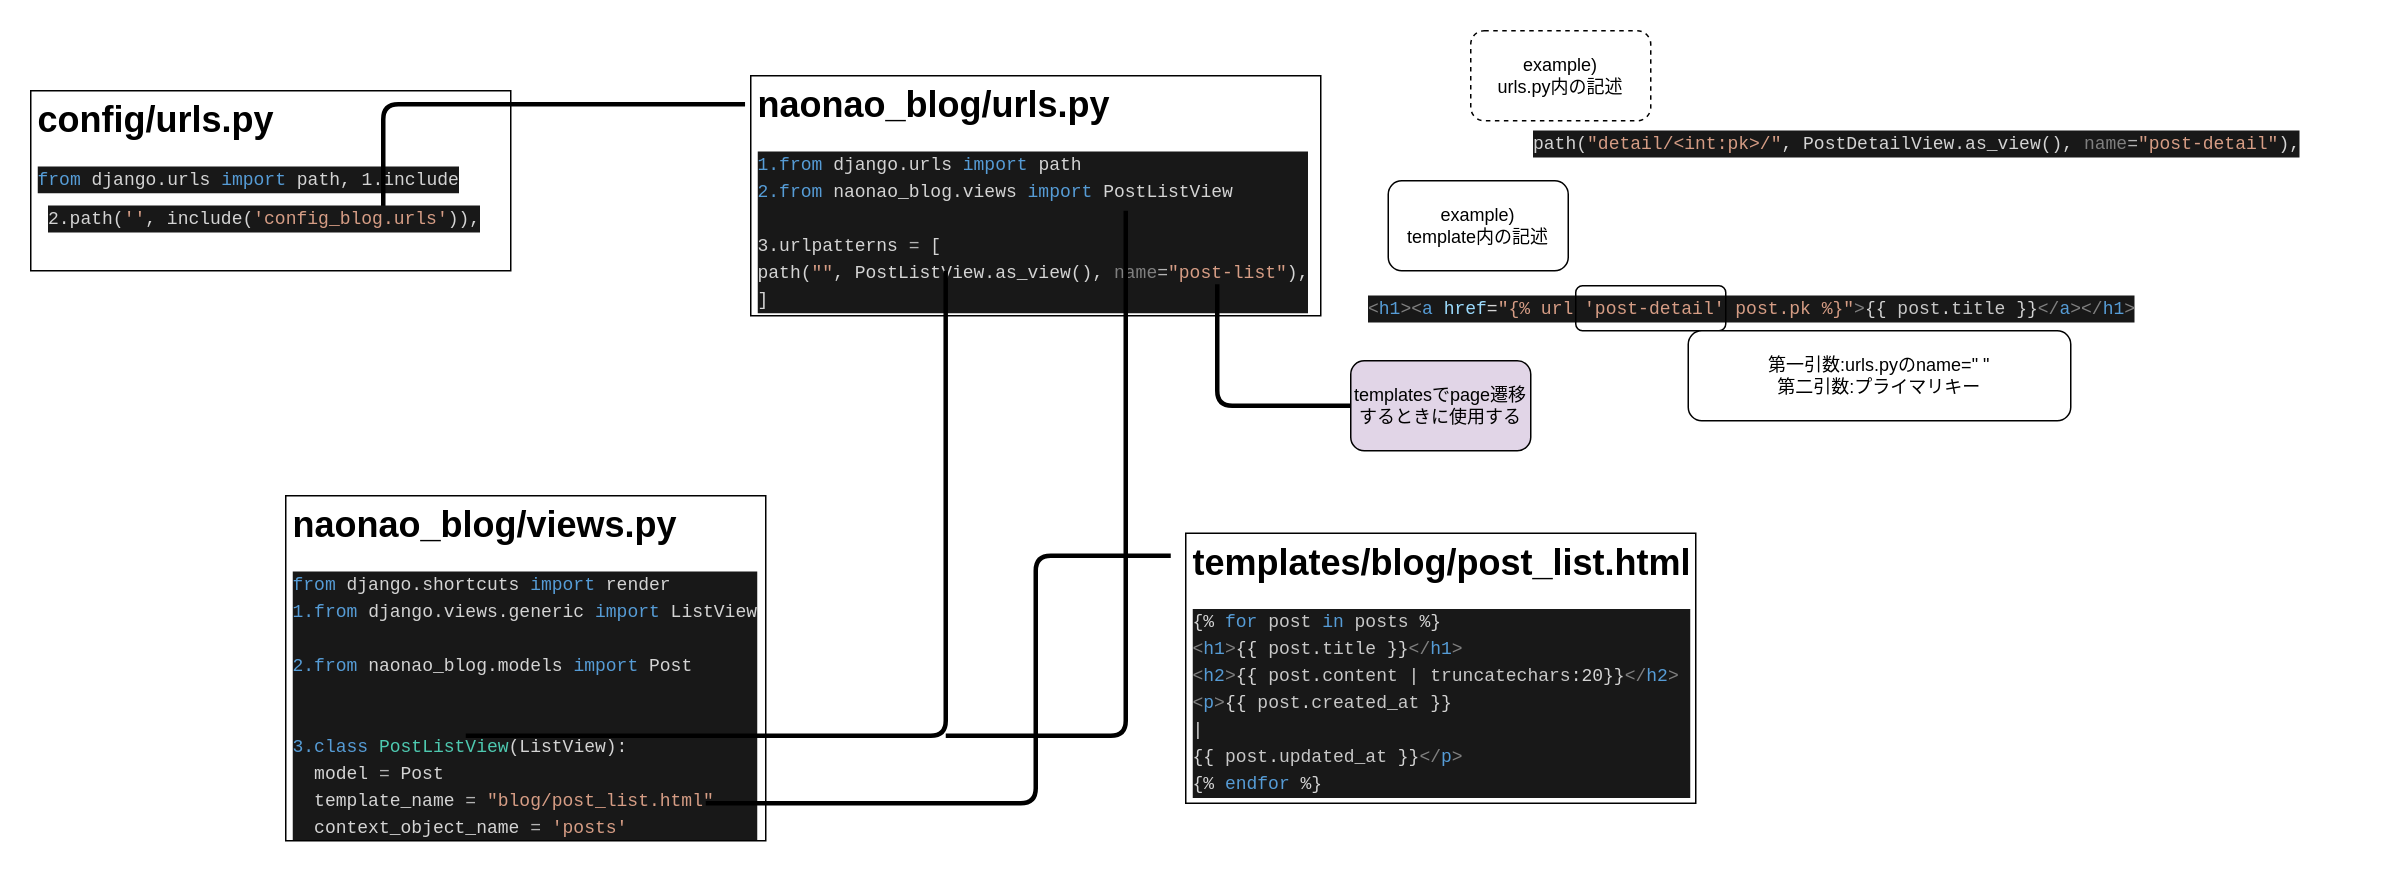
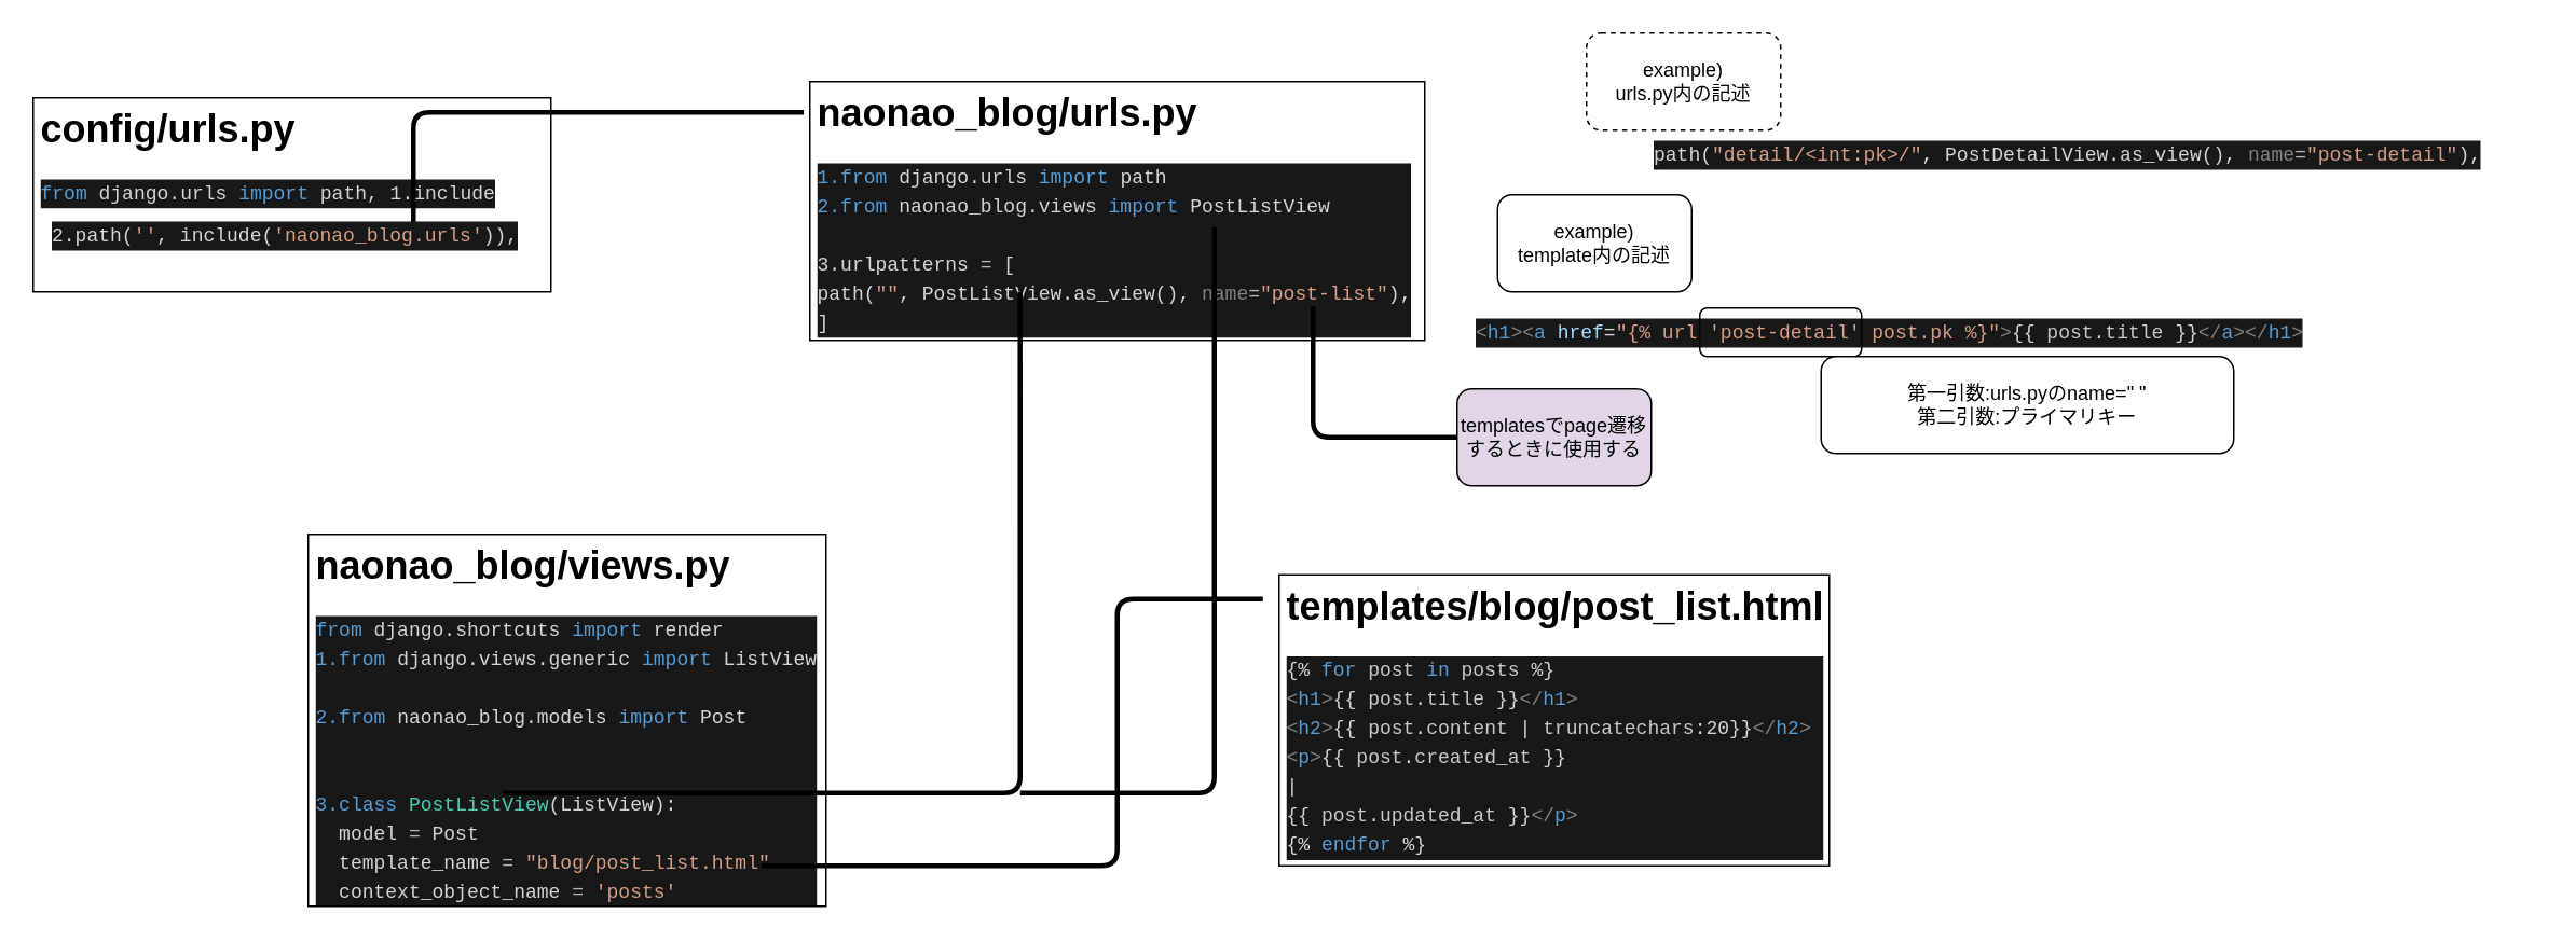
  <mxCell id="0" />
  <mxCell id="1" parent="0" />
  <mxCell id="2" value="&lt;h1&gt;naonao_blog/views.py&lt;/h1&gt;&lt;div style=&quot;background-color: rgb(24 , 24 , 24) ; font-family: &amp;#34;menlo&amp;#34; , &amp;#34;monaco&amp;#34; , &amp;#34;courier new&amp;#34; , monospace ; line-height: 18px ; color: rgb(212 , 212 , 212)&quot;&gt;&lt;div&gt;&lt;span style=&quot;color: #569cd6&quot;&gt;from&lt;/span&gt; django.shortcuts &lt;span style=&quot;color: #569cd6&quot;&gt;import&lt;/span&gt; render&lt;/div&gt;&lt;div&gt;&lt;span style=&quot;color: #569cd6&quot;&gt;1.from&lt;/span&gt; django.views.generic &lt;span style=&quot;color: #569cd6&quot;&gt;import&lt;/span&gt; ListView&lt;/div&gt;&lt;br&gt;&lt;div&gt;&lt;span style=&quot;color: #569cd6&quot;&gt;2.from&lt;/span&gt; naonao_blog.models &lt;span style=&quot;color: #569cd6&quot;&gt;import&lt;/span&gt; Post&lt;/div&gt;&lt;br&gt;&lt;br&gt;&lt;div&gt;&lt;span style=&quot;color: #569cd6&quot;&gt;3.class&lt;/span&gt; &lt;span style=&quot;color: #4ec9b0&quot;&gt;PostListView&lt;/span&gt;(ListView):&lt;/div&gt;&lt;div&gt;&amp;nbsp; model &lt;span style=&quot;color: #b4b4b4&quot;&gt;=&lt;/span&gt; Post&lt;/div&gt;&lt;div&gt;&amp;nbsp; template_name &lt;span style=&quot;color: #b4b4b4&quot;&gt;=&lt;/span&gt; &lt;span style=&quot;color: #d69d85&quot;&gt;&quot;blog/post_list.html&quot;&lt;/span&gt;&lt;/div&gt;&lt;div&gt;&amp;nbsp; context_object_name &lt;span style=&quot;color: #b4b4b4&quot;&gt;=&lt;/span&gt; &lt;span style=&quot;color: #d69d85&quot;&gt;'posts'&lt;/span&gt;&lt;/div&gt;&lt;/div&gt;" style="text;html=1;strokeColor=default;fillColor=none;spacing=5;spacingTop=-20;whiteSpace=wrap;overflow=hidden;rounded=0;imageAspect=0;allowArrows=0;connectable=0;movable=0;resizable=0;" parent="1" vertex="1"><mxGeometry x="190" y="330" width="320" height="230" as="geometry" /></mxCell>
  <mxCell id="3" value="&lt;h1&gt;config/urls.py&lt;/h1&gt;&lt;div style=&quot;color: rgb(212 , 212 , 212) ; background-color: rgb(24 , 24 , 24) ; font-family: &amp;#34;menlo&amp;#34; , &amp;#34;monaco&amp;#34; , &amp;#34;courier new&amp;#34; , monospace ; line-height: 18px&quot;&gt;&lt;span style=&quot;color: #569cd6&quot;&gt;from&lt;/span&gt; django.urls &lt;span style=&quot;color: #569cd6&quot;&gt;import&lt;/span&gt; path, 1.include&lt;/div&gt;" style="text;html=1;strokeColor=default;fillColor=none;spacing=5;spacingTop=-20;whiteSpace=wrap;overflow=hidden;rounded=0;" parent="1" vertex="1"><mxGeometry x="20" y="60" width="320" height="120" as="geometry" /></mxCell>
  <mxCell id="4" style="edgeStyle=none;html=1;fontColor=#CC0000;startFill=0;endArrow=none;endFill=0;strokeWidth=3;entryX=-0.01;entryY=0.119;entryDx=0;entryDy=0;entryPerimeter=0;" parent="1" target="6" edge="1"><mxGeometry relative="1" as="geometry"><mxPoint x="420" y="270" as="targetPoint" /><mxPoint x="255" y="140" as="sourcePoint" /><Array as="points"><mxPoint x="255" y="69" /></Array></mxGeometry></mxCell>
- <mxCell id="5" value="&lt;div style=&quot;color: rgb(212 , 212 , 212) ; background-color: rgb(24 , 24 , 24) ; font-family: &amp;#34;menlo&amp;#34; , &amp;#34;monaco&amp;#34; , &amp;#34;courier new&amp;#34; , monospace ; font-weight: normal ; font-size: 12px ; line-height: 18px&quot;&gt;&lt;div&gt;&lt;span style=&quot;color: #d4d4d4&quot;&gt;2.path(&lt;/span&gt;&lt;span style=&quot;color: #d69d85&quot;&gt;''&lt;/span&gt;&lt;span style=&quot;color: #d4d4d4&quot;&gt;, include(&lt;/span&gt;&lt;span style=&quot;color: #d69d85&quot;&gt;'config_blog.urls'&lt;/span&gt;&lt;span style=&quot;color: #d4d4d4&quot;&gt;)),&lt;/span&gt;&lt;/div&gt;&lt;/div&gt;" style="text;whiteSpace=wrap;html=1;rotatable=1;resizable=0;" parent="1" vertex="1"><mxGeometry x="30" y="130" width="300" height="30" as="geometry" /></mxCell>
+ <mxCell id="5" value="&lt;div style=&quot;color: rgb(212 , 212 , 212) ; background-color: rgb(24 , 24 , 24) ; font-family: &amp;#34;menlo&amp;#34; , &amp;#34;monaco&amp;#34; , &amp;#34;courier new&amp;#34; , monospace ; font-weight: normal ; font-size: 12px ; line-height: 18px&quot;&gt;&lt;div&gt;&lt;span style=&quot;color: #d4d4d4&quot;&gt;2.path(&lt;/span&gt;&lt;span style=&quot;color: #d69d85&quot;&gt;''&lt;/span&gt;&lt;span style=&quot;color: #d4d4d4&quot;&gt;, include(&lt;/span&gt;&lt;span style=&quot;color: #d69d85&quot;&gt;'naonao_blog.urls'&lt;/span&gt;&lt;span style=&quot;color: #d4d4d4&quot;&gt;)),&lt;/span&gt;&lt;/div&gt;&lt;/div&gt;" style="text;whiteSpace=wrap;html=1;rotatable=1;resizable=0;" parent="1" vertex="1"><mxGeometry x="30" y="130" width="300" height="30" as="geometry" /></mxCell>
  <mxCell id="6" value="&lt;h1&gt;naonao_blog/urls.py&lt;/h1&gt;&lt;div style=&quot;color: rgb(212 , 212 , 212) ; background-color: rgb(24 , 24 , 24) ; font-family: &amp;#34;menlo&amp;#34; , &amp;#34;monaco&amp;#34; , &amp;#34;courier new&amp;#34; , monospace ; line-height: 18px&quot;&gt;&lt;div style=&quot;font-family: &amp;#34;menlo&amp;#34; , &amp;#34;monaco&amp;#34; , &amp;#34;courier new&amp;#34; , monospace ; line-height: 18px&quot;&gt;&lt;div&gt;&lt;span style=&quot;color: #569cd6&quot;&gt;1.from&lt;/span&gt; django.urls &lt;span style=&quot;color: #569cd6&quot;&gt;import&lt;/span&gt; path&lt;/div&gt;&lt;div&gt;&lt;span style=&quot;color: #569cd6&quot;&gt;2.from&lt;/span&gt; naonao_blog.views &lt;span style=&quot;color: #569cd6&quot;&gt;import&lt;/span&gt; PostListView&lt;/div&gt;&lt;br&gt;&lt;div&gt;3.urlpatterns &lt;span style=&quot;color: #b4b4b4&quot;&gt;=&lt;/span&gt; [&lt;/div&gt;&lt;div&gt;    path(&lt;span style=&quot;color: #d69d85&quot;&gt;&quot;&quot;&lt;/span&gt;, PostListView.as_view(), &lt;span style=&quot;color: #7f7f7f&quot;&gt;name&lt;/span&gt;&lt;span style=&quot;color: #b4b4b4&quot;&gt;=&lt;/span&gt;&lt;span style=&quot;color: #d69d85&quot;&gt;&quot;post-list&quot;&lt;/span&gt;),&lt;/div&gt;&lt;div&gt;]&lt;/div&gt;&lt;/div&gt;&lt;/div&gt;" style="text;html=1;strokeColor=default;fillColor=none;spacing=5;spacingTop=-20;whiteSpace=wrap;overflow=hidden;rounded=0;recursiveResize=0;rotatable=0;resizable=0;cloneable=0;deletable=0;pointerEvents=0;movable=0;editable=0;" parent="1" vertex="1"><mxGeometry x="500" y="50" width="380" height="160" as="geometry" /></mxCell>
  <mxCell id="7" value="&lt;h1&gt;templates/blog/post_list.html&lt;/h1&gt;&lt;div style=&quot;background-color: rgb(24 , 24 , 24) ; font-family: &amp;#34;menlo&amp;#34; , &amp;#34;monaco&amp;#34; , &amp;#34;courier new&amp;#34; , monospace ; line-height: 18px ; color: rgb(212 , 212 , 212)&quot;&gt;&lt;span style=&quot;font-family: &amp;#34;menlo&amp;#34; , &amp;#34;monaco&amp;#34; , &amp;#34;courier new&amp;#34; , monospace&quot;&gt;{% &lt;/span&gt;&lt;span style=&quot;font-family: &amp;#34;menlo&amp;#34; , &amp;#34;monaco&amp;#34; , &amp;#34;courier new&amp;#34; , monospace ; color: rgb(86 , 156 , 214)&quot;&gt;for&lt;/span&gt;&lt;span style=&quot;font-family: &amp;#34;menlo&amp;#34; , &amp;#34;monaco&amp;#34; , &amp;#34;courier new&amp;#34; , monospace&quot;&gt; &lt;/span&gt;&lt;span style=&quot;font-family: &amp;#34;menlo&amp;#34; , &amp;#34;monaco&amp;#34; , &amp;#34;courier new&amp;#34; , monospace ; color: rgb(200 , 200 , 200)&quot;&gt;post&lt;/span&gt;&lt;span style=&quot;font-family: &amp;#34;menlo&amp;#34; , &amp;#34;monaco&amp;#34; , &amp;#34;courier new&amp;#34; , monospace&quot;&gt; &lt;/span&gt;&lt;span style=&quot;font-family: &amp;#34;menlo&amp;#34; , &amp;#34;monaco&amp;#34; , &amp;#34;courier new&amp;#34; , monospace ; color: rgb(86 , 156 , 214)&quot;&gt;in&lt;/span&gt;&lt;span style=&quot;font-family: &amp;#34;menlo&amp;#34; , &amp;#34;monaco&amp;#34; , &amp;#34;courier new&amp;#34; , monospace&quot;&gt; &lt;/span&gt;&lt;span style=&quot;font-family: &amp;#34;menlo&amp;#34; , &amp;#34;monaco&amp;#34; , &amp;#34;courier new&amp;#34; , monospace ; color: rgb(200 , 200 , 200)&quot;&gt;posts&lt;/span&gt;&lt;span style=&quot;font-family: &amp;#34;menlo&amp;#34; , &amp;#34;monaco&amp;#34; , &amp;#34;courier new&amp;#34; , monospace&quot;&gt; %}&lt;/span&gt;&lt;span style=&quot;color: #569cd6&quot;&gt;&lt;br&gt;&lt;/span&gt;&lt;/div&gt;&lt;div style=&quot;color: rgb(212 , 212 , 212) ; background-color: rgb(24 , 24 , 24) ; font-family: &amp;#34;menlo&amp;#34; , &amp;#34;monaco&amp;#34; , &amp;#34;courier new&amp;#34; , monospace ; line-height: 18px&quot;&gt;&lt;div&gt;    &lt;span style=&quot;color: #808080&quot;&gt;&amp;lt;&lt;/span&gt;&lt;span style=&quot;color: #569cd6&quot;&gt;h1&lt;/span&gt;&lt;span style=&quot;color: #808080&quot;&gt;&amp;gt;&lt;/span&gt;{{ &lt;span style=&quot;color: #c8c8c8&quot;&gt;post&lt;/span&gt;.&lt;span style=&quot;color: #c8c8c8&quot;&gt;title&lt;/span&gt; }}&lt;span style=&quot;color: #808080&quot;&gt;&amp;lt;/&lt;/span&gt;&lt;span style=&quot;color: #569cd6&quot;&gt;h1&lt;/span&gt;&lt;span style=&quot;color: #808080&quot;&gt;&amp;gt;&lt;/span&gt;&lt;/div&gt;&lt;div&gt;    &lt;span style=&quot;color: #808080&quot;&gt;&amp;lt;&lt;/span&gt;&lt;span style=&quot;color: #569cd6&quot;&gt;h2&lt;/span&gt;&lt;span style=&quot;color: #808080&quot;&gt;&amp;gt;&lt;/span&gt;{{ &lt;span style=&quot;color: #c8c8c8&quot;&gt;post&lt;/span&gt;.&lt;span style=&quot;color: #c8c8c8&quot;&gt;content&lt;/span&gt; | &lt;span style=&quot;color: #c8c8c8&quot;&gt;truncatechars&lt;/span&gt;:20}}&lt;span style=&quot;color: #808080&quot;&gt;&amp;lt;/&lt;/span&gt;&lt;span style=&quot;color: #569cd6&quot;&gt;h2&lt;/span&gt;&lt;span style=&quot;color: #808080&quot;&gt;&amp;gt;&lt;/span&gt;&lt;/div&gt;&lt;div&gt;    &lt;span style=&quot;color: #808080&quot;&gt;&amp;lt;&lt;/span&gt;&lt;span style=&quot;color: #569cd6&quot;&gt;p&lt;/span&gt;&lt;span style=&quot;color: #808080&quot;&gt;&amp;gt;&lt;/span&gt;{{ &lt;span style=&quot;color: #c8c8c8&quot;&gt;post&lt;/span&gt;.&lt;span style=&quot;color: #c8c8c8&quot;&gt;created_at&lt;/span&gt; }}&lt;/div&gt;&lt;div&gt;        |&lt;/div&gt;&lt;div&gt;        {{ &lt;span style=&quot;color: #c8c8c8&quot;&gt;post&lt;/span&gt;.&lt;span style=&quot;color: #c8c8c8&quot;&gt;updated_at&lt;/span&gt; }}&lt;span style=&quot;color: #808080&quot;&gt;&amp;lt;/&lt;/span&gt;&lt;span style=&quot;color: #569cd6&quot;&gt;p&lt;/span&gt;&lt;span style=&quot;color: #808080&quot;&gt;&amp;gt;&lt;/span&gt;&lt;/div&gt;&lt;div&gt;{% &lt;span style=&quot;color: #569cd6&quot;&gt;endfor&lt;/span&gt; %}&lt;/div&gt;&lt;/div&gt;" style="text;html=1;strokeColor=default;fillColor=none;spacing=5;spacingTop=-20;whiteSpace=wrap;overflow=hidden;rounded=0;" parent="1" vertex="1"><mxGeometry x="790" y="355" width="340" height="180" as="geometry" /></mxCell>
  <mxCell id="8" style="edgeStyle=none;html=1;entryX=0.342;entryY=0.813;entryDx=0;entryDy=0;fontColor=#CC0000;entryPerimeter=0;startFill=0;endFill=0;anchorPointDirection=0;strokeWidth=3;endArrow=none;" parent="1" target="6" edge="1"><mxGeometry relative="1" as="geometry"><mxPoint x="310" y="490" as="sourcePoint" /><Array as="points"><mxPoint x="630" y="490" /></Array></mxGeometry></mxCell>
  <mxCell id="9" style="edgeStyle=none;html=1;fontColor=#CC0000;startFill=0;endFill=0;anchorPointDirection=0;strokeWidth=3;endArrow=none;" parent="1" edge="1"><mxGeometry relative="1" as="geometry"><mxPoint x="630" y="490" as="sourcePoint" /><mxPoint x="750" y="140" as="targetPoint" /><Array as="points"><mxPoint x="750" y="490" /></Array></mxGeometry></mxCell>
  <mxCell id="10" style="edgeStyle=none;html=1;fontColor=#CC0000;startFill=0;endFill=0;anchorPointDirection=0;strokeWidth=3;endArrow=none;" parent="1" edge="1"><mxGeometry relative="1" as="geometry"><mxPoint x="470" y="535" as="sourcePoint" /><mxPoint x="780" y="370" as="targetPoint" /><Array as="points"><mxPoint x="690" y="535" /><mxPoint x="690" y="370" /></Array></mxGeometry></mxCell>
  <mxCell id="11" style="edgeStyle=none;html=1;fontColor=#CC0000;startFill=0;endFill=0;anchorPointDirection=0;strokeWidth=3;endArrow=none;deletable=0;cloneable=0;" edge="1" parent="1"><mxGeometry relative="1" as="geometry"><mxPoint x="900" y="270" as="sourcePoint" /><mxPoint x="811" y="189" as="targetPoint" /><Array as="points"><mxPoint x="811" y="270" /></Array></mxGeometry></mxCell>
  <mxCell id="12" value="templatesでpage遷移するときに使用する" style="rounded=1;whiteSpace=wrap;html=1;fillColor=#e1d5e7;" vertex="1" parent="1"><mxGeometry x="900" y="240" width="120" height="60" as="geometry" /></mxCell>
  <mxCell id="13" value="&lt;meta charset=&quot;utf-8&quot;&gt;&lt;div style=&quot;color: rgb(212, 212, 212); background-color: rgb(24, 24, 24); font-family: menlo, monaco, &amp;quot;courier new&amp;quot;, monospace; font-weight: normal; font-size: 12px; line-height: 18px;&quot;&gt;&lt;div&gt;&lt;span style=&quot;color: #808080&quot;&gt;&amp;lt;&lt;/span&gt;&lt;span style=&quot;color: #569cd6&quot;&gt;h1&lt;/span&gt;&lt;span style=&quot;color: #808080&quot;&gt;&amp;gt;&amp;lt;&lt;/span&gt;&lt;span style=&quot;color: #569cd6&quot;&gt;a&lt;/span&gt;&lt;span style=&quot;color: #d4d4d4&quot;&gt; &lt;/span&gt;&lt;span style=&quot;color: #9cdcfe&quot;&gt;href&lt;/span&gt;&lt;span style=&quot;color: #d4d4d4&quot;&gt;=&lt;/span&gt;&lt;span style=&quot;color: #d69d85&quot;&gt;&quot;{% url 'post-detail' post.pk %}&quot;&lt;/span&gt;&lt;span style=&quot;color: #808080&quot;&gt;&amp;gt;&lt;/span&gt;&lt;span style=&quot;color: #d4d4d4&quot;&gt;{{ &lt;/span&gt;&lt;span style=&quot;color: #c8c8c8&quot;&gt;post&lt;/span&gt;&lt;span style=&quot;color: #d4d4d4&quot;&gt;.&lt;/span&gt;&lt;span style=&quot;color: #c8c8c8&quot;&gt;title&lt;/span&gt;&lt;span style=&quot;color: #d4d4d4&quot;&gt; }}&lt;/span&gt;&lt;span style=&quot;color: #808080&quot;&gt;&amp;lt;/&lt;/span&gt;&lt;span style=&quot;color: #569cd6&quot;&gt;a&lt;/span&gt;&lt;span style=&quot;color: #808080&quot;&gt;&amp;gt;&amp;lt;/&lt;/span&gt;&lt;span style=&quot;color: #569cd6&quot;&gt;h1&lt;/span&gt;&lt;span style=&quot;color: #808080&quot;&gt;&amp;gt;&lt;/span&gt;&lt;/div&gt;&lt;/div&gt;" style="text;whiteSpace=wrap;html=1;" vertex="1" parent="1"><mxGeometry x="910" y="190" width="550" height="30" as="geometry" /></mxCell>
  <mxCell id="14" value="example)&lt;br&gt;template内の記述" style="rounded=1;whiteSpace=wrap;html=1;" vertex="1" parent="1"><mxGeometry x="925" y="120" width="120" height="60" as="geometry" /></mxCell>
  <mxCell id="15" value="" style="rounded=1;whiteSpace=wrap;html=1;fillColor=none;" vertex="1" parent="1"><mxGeometry x="1050" y="190" width="100" height="30" as="geometry" /></mxCell>
  <mxCell id="16" value="第一引数:urls.pyのname=&quot; &quot;&lt;br&gt;第二引数:プライマリキー" style="rounded=1;whiteSpace=wrap;html=1;" vertex="1" parent="1"><mxGeometry x="1125" y="220" width="255" height="60" as="geometry" /></mxCell>
  <mxCell id="17" value="&lt;meta charset=&quot;utf-8&quot;&gt;&lt;div style=&quot;color: rgb(212, 212, 212); background-color: rgb(24, 24, 24); font-family: menlo, monaco, &amp;quot;courier new&amp;quot;, monospace; font-weight: normal; font-size: 12px; line-height: 18px;&quot;&gt;&lt;div&gt;&lt;span style=&quot;color: #d4d4d4&quot;&gt;path(&lt;/span&gt;&lt;span style=&quot;color: #d69d85&quot;&gt;&quot;detail/&amp;lt;int:pk&amp;gt;/&quot;&lt;/span&gt;&lt;span style=&quot;color: #d4d4d4&quot;&gt;, PostDetailView.as_view(), &lt;/span&gt;&lt;span style=&quot;color: #7f7f7f&quot;&gt;name&lt;/span&gt;&lt;span style=&quot;color: #b4b4b4&quot;&gt;=&lt;/span&gt;&lt;span style=&quot;color: #d69d85&quot;&gt;&quot;post-detail&quot;&lt;/span&gt;&lt;span style=&quot;color: #d4d4d4&quot;&gt;),&lt;/span&gt;&lt;/div&gt;&lt;/div&gt;" style="text;whiteSpace=wrap;html=1;" vertex="1" parent="1"><mxGeometry x="1020" y="80" width="550" height="30" as="geometry" /></mxCell>
  <mxCell id="18" value="example)&lt;br&gt;urls.py内の記述" style="rounded=1;whiteSpace=wrap;html=1;dashed=1;" vertex="1" parent="1"><mxGeometry x="980" y="20" width="120" height="60" as="geometry" /></mxCell>
